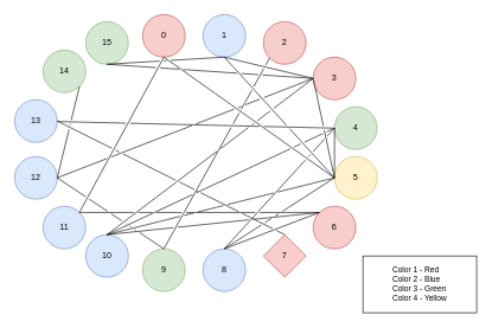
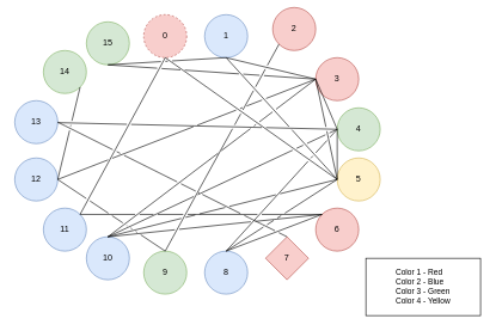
  <mxCell id="0" />
  <mxCell id="1" parent="0" />
- <mxCell id="2" value="0" style="ellipse;whiteSpace=wrap;html=1;aspect=fixed;fillColor=#f8cecc;strokeColor=#b85450;" parent="1" vertex="1"><mxGeometry x="200" y="20" width="60" height="60" as="geometry" /></mxCell>
+ <mxCell id="2" value="0" style="ellipse;whiteSpace=wrap;html=1;aspect=fixed;fillColor=#f8cecc;strokeColor=#b85450;dashed=1;" parent="1" vertex="1"><mxGeometry x="200" y="20" width="60" height="60" as="geometry" /></mxCell>
  <mxCell id="3" value="1" style="ellipse;whiteSpace=wrap;html=1;aspect=fixed;fillColor=#dae8fc;strokeColor=#6c8ebf;" parent="1" vertex="1"><mxGeometry x="285" y="20" width="60" height="60" as="geometry" /></mxCell>
  <mxCell id="4" value="15" style="ellipse;whiteSpace=wrap;html=1;aspect=fixed;fillColor=#d5e8d4;strokeColor=#82b366;" parent="1" vertex="1"><mxGeometry x="120" y="30" width="60" height="60" as="geometry" /></mxCell>
- <mxCell id="5" value="2" style="ellipse;whiteSpace=wrap;html=1;aspect=fixed;fillColor=#f8cecc;strokeColor=#b85450;" parent="1" vertex="1"><mxGeometry x="370" y="30" width="60" height="60" as="geometry" /></mxCell>
+ <mxCell id="5" value="2" style="ellipse;whiteSpace=wrap;html=1;aspect=fixed;fillColor=#f8cecc;strokeColor=#b85450;" parent="1" vertex="1"><mxGeometry x="380" y="10" width="60" height="60" as="geometry" /></mxCell>
  <mxCell id="6" value="3" style="ellipse;whiteSpace=wrap;html=1;aspect=fixed;fillColor=#f8cecc;strokeColor=#b85450;" parent="1" vertex="1"><mxGeometry x="440" y="80" width="60" height="60" as="geometry" /></mxCell>
  <mxCell id="7" value="13" style="ellipse;whiteSpace=wrap;html=1;aspect=fixed;fillColor=#dae8fc;strokeColor=#6c8ebf;" parent="1" vertex="1"><mxGeometry x="20" y="140" width="60" height="60" as="geometry" /></mxCell>
  <mxCell id="8" value="11" style="ellipse;whiteSpace=wrap;html=1;aspect=fixed;fillColor=#dae8fc;strokeColor=#6c8ebf;" parent="1" vertex="1"><mxGeometry x="60" y="290" width="60" height="60" as="geometry" /></mxCell>
  <mxCell id="9" value="10" style="ellipse;whiteSpace=wrap;html=1;aspect=fixed;fillColor=#dae8fc;strokeColor=#6c8ebf;" parent="1" vertex="1"><mxGeometry x="120" y="330" width="60" height="60" as="geometry" /></mxCell>
  <mxCell id="10" value="9" style="ellipse;whiteSpace=wrap;html=1;aspect=fixed;fillColor=#d5e8d4;strokeColor=#82b366;" parent="1" vertex="1"><mxGeometry x="200" y="350" width="60" height="60" as="geometry" /></mxCell>
  <mxCell id="11" value="7" style="rhombus;whiteSpace=wrap;html=1;aspect=fixed;fillColor=#f8cecc;strokeColor=#b85450;" parent="1" vertex="1"><mxGeometry x="370" y="330" width="60" height="60" as="geometry" /></mxCell>
  <mxCell id="12" value="6" style="ellipse;whiteSpace=wrap;html=1;aspect=fixed;fillColor=#f8cecc;strokeColor=#b85450;" parent="1" vertex="1"><mxGeometry x="440" y="290" width="60" height="60" as="geometry" /></mxCell>
  <mxCell id="13" value="5" style="ellipse;whiteSpace=wrap;html=1;aspect=fixed;fillColor=#fff2cc;strokeColor=#d6b656;" parent="1" vertex="1"><mxGeometry x="470" y="220" width="60" height="60" as="geometry" /></mxCell>
  <mxCell id="14" value="12" style="ellipse;whiteSpace=wrap;html=1;aspect=fixed;fillColor=#dae8fc;strokeColor=#6c8ebf;" parent="1" vertex="1"><mxGeometry x="20" y="220" width="60" height="60" as="geometry" /></mxCell>
  <mxCell id="15" value="14" style="ellipse;whiteSpace=wrap;html=1;aspect=fixed;fillColor=#d5e8d4;strokeColor=#82b366;" parent="1" vertex="1"><mxGeometry x="60" y="70" width="60" height="60" as="geometry" /></mxCell>
  <mxCell id="16" value="4" style="ellipse;whiteSpace=wrap;html=1;aspect=fixed;fillColor=#d5e8d4;strokeColor=#82b366;" parent="1" vertex="1"><mxGeometry x="470" y="150" width="60" height="60" as="geometry" /></mxCell>
  <mxCell id="17" value="8" style="ellipse;whiteSpace=wrap;html=1;aspect=fixed;fillColor=#dae8fc;strokeColor=#6c8ebf;" parent="1" vertex="1"><mxGeometry x="285" y="350" width="60" height="60" as="geometry" /></mxCell>
  <mxCell id="18" value="&lt;div style=&quot;text-align: left ; font-size: 11px&quot;&gt;&lt;font style=&quot;font-size: 11px&quot;&gt;Color 1 - Red&lt;/font&gt;&lt;/div&gt;&lt;div style=&quot;text-align: left ; font-size: 11px&quot;&gt;&lt;span&gt;&lt;font style=&quot;font-size: 11px&quot;&gt;Color&amp;nbsp;&lt;/font&gt;&lt;/span&gt;&lt;span&gt;2 - Blue&lt;/span&gt;&lt;/div&gt;&lt;div style=&quot;text-align: left ; font-size: 11px&quot;&gt;&lt;span&gt;&lt;font style=&quot;font-size: 11px&quot;&gt;Color&amp;nbsp;&lt;/font&gt;&lt;/span&gt;&lt;span&gt;3 - Green&lt;/span&gt;&lt;/div&gt;&lt;div style=&quot;text-align: left ; font-size: 11px&quot;&gt;&lt;span&gt;&lt;font style=&quot;font-size: 11px&quot;&gt;Color&amp;nbsp;&lt;/font&gt;&lt;/span&gt;&lt;span&gt;4 - Yellow&lt;/span&gt;&lt;/div&gt;" style="rounded=0;whiteSpace=wrap;html=1;" parent="1" vertex="1"><mxGeometry x="510" y="360" width="160" height="80" as="geometry" /></mxCell>
  <mxCell id="19" value="" style="endArrow=none;html=1;entryX=0.5;entryY=1;entryDx=0;entryDy=0;exitX=0;exitY=0.5;exitDx=0;exitDy=0;shadow=0;jumpStyle=gap;" edge="1" parent="1" source="13" target="2"><mxGeometry width="50" height="50" relative="1" as="geometry"><mxPoint x="240" y="205" as="sourcePoint" /><mxPoint x="290" y="155" as="targetPoint" /></mxGeometry></mxCell>
  <mxCell id="20" value="" style="endArrow=none;html=1;entryX=0.5;entryY=1;entryDx=0;entryDy=0;exitX=1;exitY=0;exitDx=0;exitDy=0;shadow=0;jumpStyle=gap;" edge="1" parent="1" source="8" target="2"><mxGeometry width="50" height="50" relative="1" as="geometry"><mxPoint x="400" y="285" as="sourcePoint" /><mxPoint x="160" y="115" as="targetPoint" /></mxGeometry></mxCell>
  <mxCell id="21" value="" style="endArrow=none;html=1;exitX=0;exitY=0.5;exitDx=0;exitDy=0;shadow=0;jumpStyle=gap;" edge="1" parent="1" source="16" target="7"><mxGeometry width="50" height="50" relative="1" as="geometry"><mxPoint x="480" y="280" as="sourcePoint" /><mxPoint x="240" y="110" as="targetPoint" /></mxGeometry></mxCell>
  <mxCell id="22" value="" style="endArrow=none;html=1;exitX=0;exitY=0.5;exitDx=0;exitDy=0;entryX=0.5;entryY=1;entryDx=0;entryDy=0;shadow=0;jumpStyle=gap;" edge="1" parent="1" source="13" target="3"><mxGeometry width="50" height="50" relative="1" as="geometry"><mxPoint x="480" y="190" as="sourcePoint" /><mxPoint x="320" y="80" as="targetPoint" /></mxGeometry></mxCell>
  <mxCell id="23" value="" style="endArrow=none;html=1;exitX=0;exitY=0.5;exitDx=0;exitDy=0;entryX=0.5;entryY=1;entryDx=0;entryDy=0;shadow=0;jumpStyle=gap;" edge="1" parent="1" source="6" target="3"><mxGeometry width="50" height="50" relative="1" as="geometry"><mxPoint x="480" y="260" as="sourcePoint" /><mxPoint x="325" y="90" as="targetPoint" /></mxGeometry></mxCell>
  <mxCell id="24" value="" style="endArrow=none;html=1;exitX=0.5;exitY=1;exitDx=0;exitDy=0;entryX=0.5;entryY=1;entryDx=0;entryDy=0;shadow=0;jumpStyle=gap;" edge="1" parent="1" source="4" target="3"><mxGeometry width="50" height="50" relative="1" as="geometry"><mxPoint x="480" y="260" as="sourcePoint" /><mxPoint x="325" y="90" as="targetPoint" /></mxGeometry></mxCell>
  <mxCell id="25" value="" style="endArrow=none;html=1;exitX=0.5;exitY=0;exitDx=0;exitDy=0;entryX=0;entryY=1;entryDx=0;entryDy=0;shadow=0;jumpStyle=gap;" edge="1" parent="1" source="10" target="5"><mxGeometry width="50" height="50" relative="1" as="geometry"><mxPoint x="160" y="100" as="sourcePoint" /><mxPoint x="325" y="90" as="targetPoint" /></mxGeometry></mxCell>
+ <mxCell id="26" value="" style="endArrow=none;html=1;exitX=0;exitY=0.5;exitDx=0;exitDy=0;entryX=0;entryY=0.5;entryDx=0;entryDy=0;shadow=0;jumpStyle=gap;" edge="1" parent="1" source="6" target="16"><mxGeometry width="50" height="50" relative="1" as="geometry"><mxPoint x="450" y="120" as="sourcePoint" /><mxPoint x="325" y="90" as="targetPoint" /></mxGeometry></mxCell>
  <mxCell id="27" value="" style="endArrow=none;html=1;exitX=0;exitY=0.5;exitDx=0;exitDy=0;entryX=0;entryY=0.5;entryDx=0;entryDy=0;shadow=0;jumpStyle=gap;" edge="1" parent="1" source="6" target="13"><mxGeometry width="50" height="50" relative="1" as="geometry"><mxPoint x="450" y="120" as="sourcePoint" /><mxPoint x="480" y="190" as="targetPoint" /></mxGeometry></mxCell>
  <mxCell id="28" value="" style="endArrow=none;html=1;exitX=0;exitY=0.5;exitDx=0;exitDy=0;entryX=0.5;entryY=0;entryDx=0;entryDy=0;shadow=0;jumpStyle=gap;" edge="1" parent="1" source="6" target="9"><mxGeometry width="50" height="50" relative="1" as="geometry"><mxPoint x="450" y="120" as="sourcePoint" /><mxPoint x="480" y="260" as="targetPoint" /></mxGeometry></mxCell>
  <mxCell id="29" value="" style="endArrow=none;html=1;exitX=0;exitY=0.5;exitDx=0;exitDy=0;entryX=1;entryY=0.5;entryDx=0;entryDy=0;shadow=0;jumpStyle=gap;" edge="1" parent="1" source="6" target="14"><mxGeometry width="50" height="50" relative="1" as="geometry"><mxPoint x="450" y="120" as="sourcePoint" /><mxPoint x="160" y="340" as="targetPoint" /></mxGeometry></mxCell>
  <mxCell id="30" value="" style="endArrow=none;html=1;exitX=0;exitY=0.5;exitDx=0;exitDy=0;entryX=0.5;entryY=1;entryDx=0;entryDy=0;shadow=0;jumpStyle=gap;" edge="1" parent="1" source="6" target="4"><mxGeometry width="50" height="50" relative="1" as="geometry"><mxPoint x="450" y="120" as="sourcePoint" /><mxPoint x="90" y="260" as="targetPoint" /></mxGeometry></mxCell>
  <mxCell id="31" value="" style="endArrow=none;html=1;exitX=0;exitY=0.5;exitDx=0;exitDy=0;entryX=0;entryY=0.5;entryDx=0;entryDy=0;shadow=0;jumpStyle=gap;" edge="1" parent="1" source="13" target="16"><mxGeometry width="50" height="50" relative="1" as="geometry"><mxPoint x="450" y="120" as="sourcePoint" /><mxPoint x="480" y="190" as="targetPoint" /></mxGeometry></mxCell>
  <mxCell id="32" value="" style="endArrow=none;html=1;exitX=0.5;exitY=0;exitDx=0;exitDy=0;entryX=0;entryY=0.5;entryDx=0;entryDy=0;shadow=0;jumpStyle=gap;" edge="1" parent="1" source="17" target="16"><mxGeometry width="50" height="50" relative="1" as="geometry"><mxPoint x="480" y="260" as="sourcePoint" /><mxPoint x="480" y="190" as="targetPoint" /></mxGeometry></mxCell>
  <mxCell id="33" value="" style="endArrow=none;html=1;exitX=0.5;exitY=0;exitDx=0;exitDy=0;shadow=0;jumpStyle=gap;" edge="1" parent="1" source="9"><mxGeometry width="50" height="50" relative="1" as="geometry"><mxPoint x="325" y="360" as="sourcePoint" /><mxPoint x="470" y="180" as="targetPoint" /></mxGeometry></mxCell>
  <mxCell id="34" value="" style="endArrow=none;html=1;exitX=0.5;exitY=0;exitDx=0;exitDy=0;entryX=0;entryY=0;entryDx=0;entryDy=0;shadow=0;jumpStyle=gap;" edge="1" parent="1" source="17" target="12"><mxGeometry width="50" height="50" relative="1" as="geometry"><mxPoint x="325" y="360" as="sourcePoint" /><mxPoint x="480" y="190" as="targetPoint" /></mxGeometry></mxCell>
  <mxCell id="35" value="" style="endArrow=none;html=1;entryX=0;entryY=0;entryDx=0;entryDy=0;shadow=0;jumpStyle=gap;" edge="1" parent="1" target="12"><mxGeometry width="50" height="50" relative="1" as="geometry"><mxPoint x="150" y="330" as="sourcePoint" /><mxPoint x="459" y="309" as="targetPoint" /></mxGeometry></mxCell>
  <mxCell id="36" value="" style="endArrow=none;html=1;entryX=0;entryY=0;entryDx=0;entryDy=0;exitX=1;exitY=0;exitDx=0;exitDy=0;shadow=0;jumpStyle=gap;" edge="1" parent="1" source="8" target="12"><mxGeometry width="50" height="50" relative="1" as="geometry"><mxPoint x="160" y="340" as="sourcePoint" /><mxPoint x="459" y="309" as="targetPoint" /></mxGeometry></mxCell>
  <mxCell id="37" value="" style="endArrow=none;html=1;exitX=1;exitY=0.5;exitDx=0;exitDy=0;entryX=0.5;entryY=0;entryDx=0;entryDy=0;shadow=0;jumpStyle=gap;" edge="1" parent="1" source="7" target="11"><mxGeometry width="50" height="50" relative="1" as="geometry"><mxPoint x="325" y="360" as="sourcePoint" /><mxPoint x="459" y="309" as="targetPoint" /></mxGeometry></mxCell>
  <mxCell id="38" value="" style="endArrow=none;html=1;exitX=0.5;exitY=0;exitDx=0;exitDy=0;shadow=0;jumpStyle=gap;" edge="1" parent="1" source="17"><mxGeometry width="50" height="50" relative="1" as="geometry"><mxPoint x="325" y="360" as="sourcePoint" /><mxPoint x="470" y="250" as="targetPoint" /></mxGeometry></mxCell>
  <mxCell id="39" value="" style="endArrow=none;html=1;exitX=0.5;exitY=0;exitDx=0;exitDy=0;entryX=0;entryY=0.5;entryDx=0;entryDy=0;shadow=0;jumpStyle=gap;" edge="1" parent="1" source="9" target="13"><mxGeometry width="50" height="50" relative="1" as="geometry"><mxPoint x="325" y="360" as="sourcePoint" /><mxPoint x="480" y="260" as="targetPoint" /></mxGeometry></mxCell>
  <mxCell id="40" value="" style="endArrow=none;html=1;entryX=1;entryY=0.5;entryDx=0;entryDy=0;shadow=0;jumpStyle=gap;" edge="1" parent="1" target="14"><mxGeometry width="50" height="50" relative="1" as="geometry"><mxPoint x="230" y="350" as="sourcePoint" /><mxPoint x="389" y="91" as="targetPoint" /></mxGeometry></mxCell>
  <mxCell id="41" value="" style="endArrow=none;html=1;exitX=1;exitY=1;exitDx=0;exitDy=0;entryX=1;entryY=0.5;entryDx=0;entryDy=0;shadow=0;jumpStyle=gap;" edge="1" parent="1" source="15" target="14"><mxGeometry width="50" height="50" relative="1" as="geometry"><mxPoint x="450" y="120" as="sourcePoint" /><mxPoint x="90" y="260" as="targetPoint" /></mxGeometry></mxCell>
